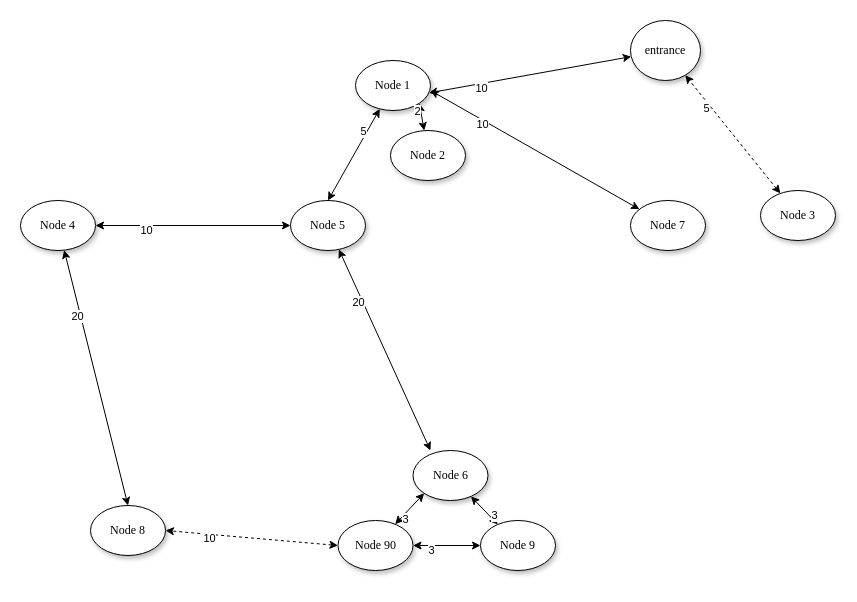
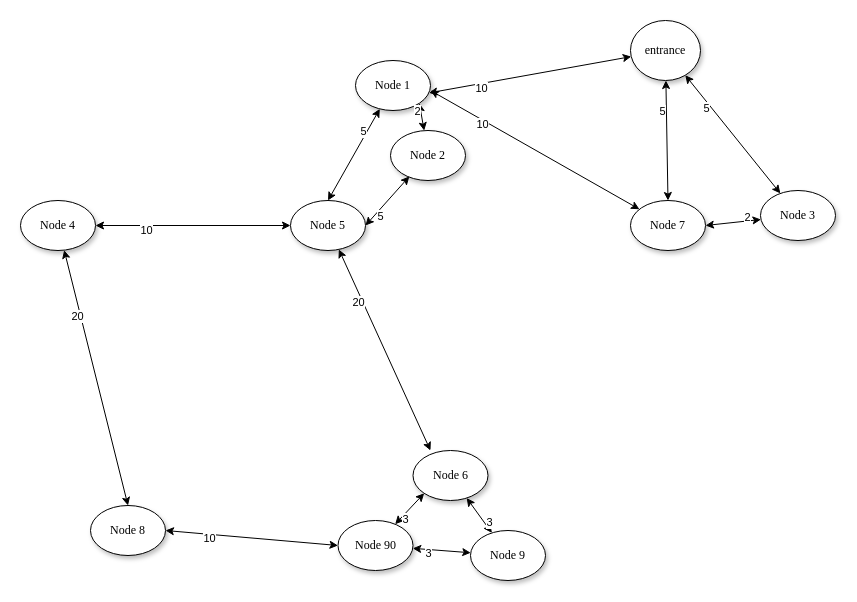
  <mxCell id="0" />
  <mxCell id="1" parent="0" />
  <mxCell id="2" value="entrance" style="ellipse;whiteSpace=wrap;html=1;rounded=0;shadow=1;comic=0;labelBackgroundColor=none;strokeWidth=1;fontFamily=Verdana;fontSize=12;align=center;" parent="1" vertex="1"><mxGeometry x="630" y="20" width="70" height="60" as="geometry" /></mxCell>
  <mxCell id="3" value="&lt;span&gt;Node 2&lt;/span&gt;" style="ellipse;whiteSpace=wrap;html=1;rounded=0;shadow=1;comic=0;labelBackgroundColor=none;strokeWidth=1;fontFamily=Verdana;fontSize=12;align=center;" parent="1" vertex="1"><mxGeometry x="390" y="130" width="75" height="50" as="geometry" /></mxCell>
  <mxCell id="4" value="&lt;span&gt;Node 3&lt;/span&gt;" style="ellipse;whiteSpace=wrap;html=1;rounded=0;shadow=1;comic=0;labelBackgroundColor=none;strokeWidth=1;fontFamily=Verdana;fontSize=12;align=center;" parent="1" vertex="1"><mxGeometry x="760" y="190" width="75" height="50" as="geometry" /></mxCell>
  <mxCell id="5" value="&lt;span&gt;Node 7&lt;/span&gt;" style="ellipse;whiteSpace=wrap;html=1;rounded=0;shadow=1;comic=0;labelBackgroundColor=none;strokeWidth=1;fontFamily=Verdana;fontSize=12;align=center;" parent="1" vertex="1"><mxGeometry x="630" y="200" width="75" height="50" as="geometry" /></mxCell>
- <mxCell id="6" value="&lt;span&gt;Node 9&lt;/span&gt;" style="ellipse;whiteSpace=wrap;html=1;rounded=0;shadow=1;comic=0;labelBackgroundColor=none;strokeWidth=1;fontFamily=Verdana;fontSize=12;align=center;" parent="1" vertex="1"><mxGeometry x="480" y="520" width="75" height="50" as="geometry" /></mxCell>
+ <mxCell id="6" value="&lt;span&gt;Node 9&lt;/span&gt;" style="ellipse;whiteSpace=wrap;html=1;rounded=0;shadow=1;comic=0;labelBackgroundColor=none;strokeWidth=1;fontFamily=Verdana;fontSize=12;align=center;" parent="1" vertex="1"><mxGeometry x="470" y="530" width="75" height="50" as="geometry" /></mxCell>
  <mxCell id="7" value="&lt;span&gt;Node 6&lt;/span&gt;" style="ellipse;whiteSpace=wrap;html=1;rounded=0;shadow=1;comic=0;labelBackgroundColor=none;strokeWidth=1;fontFamily=Verdana;fontSize=12;align=center;" parent="1" vertex="1"><mxGeometry x="412.5" y="450" width="75" height="50" as="geometry" /></mxCell>
  <mxCell id="8" value="&lt;span&gt;Node 5&lt;/span&gt;" style="ellipse;whiteSpace=wrap;html=1;rounded=0;shadow=1;comic=0;labelBackgroundColor=none;strokeWidth=1;fontFamily=Verdana;fontSize=12;align=center;" parent="1" vertex="1"><mxGeometry x="290" y="200" width="75" height="50" as="geometry" /></mxCell>
  <mxCell id="9" value="Node 90" style="ellipse;whiteSpace=wrap;html=1;rounded=0;shadow=1;comic=0;labelBackgroundColor=none;strokeWidth=1;fontFamily=Verdana;fontSize=12;align=center;" parent="1" vertex="1"><mxGeometry x="337.5" y="520" width="75" height="50" as="geometry" /></mxCell>
  <mxCell id="10" value="Node 1" style="ellipse;whiteSpace=wrap;html=1;rounded=0;shadow=1;comic=0;labelBackgroundColor=none;strokeWidth=1;fontFamily=Verdana;fontSize=12;align=center;" parent="1" vertex="1"><mxGeometry x="355" y="60" width="75" height="50" as="geometry" /></mxCell>
  <mxCell id="11" value="&lt;span&gt;Node 4&lt;/span&gt;" style="ellipse;whiteSpace=wrap;html=1;rounded=0;shadow=1;comic=0;labelBackgroundColor=none;strokeWidth=1;fontFamily=Verdana;fontSize=12;align=center;" parent="1" vertex="1"><mxGeometry x="20" y="200" width="75" height="50" as="geometry" /></mxCell>
  <mxCell id="12" value="&lt;span&gt;Node 8&lt;/span&gt;" style="ellipse;whiteSpace=wrap;html=1;rounded=0;shadow=1;comic=0;labelBackgroundColor=none;strokeWidth=1;fontFamily=Verdana;fontSize=12;align=center;" parent="1" vertex="1"><mxGeometry x="90" y="505" width="75" height="50" as="geometry" /></mxCell>
  <mxCell id="13" value="" style="endArrow=classic;startArrow=classic;html=1;rounded=0;exitX=0.5;exitY=0;exitDx=0;exitDy=0;" edge="1" parent="1" source="12" target="11"><mxGeometry width="50" height="50" relative="1" as="geometry"><mxPoint x="20" y="320" as="sourcePoint" /><mxPoint x="70" y="270" as="targetPoint" /></mxGeometry></mxCell>
  <mxCell id="14" value="20" style="edgeLabel;html=1;align=center;verticalAlign=middle;resizable=0;points=[];" vertex="1" connectable="0" parent="13"><mxGeometry x="0.492" y="4" relative="1" as="geometry"><mxPoint as="offset" /></mxGeometry></mxCell>
- <mxCell id="15" value="" style="endArrow=classic;startArrow=classic;html=1;rounded=0;exitX=0;exitY=0.5;exitDx=0;exitDy=0;entryX=1;entryY=0.5;entryDx=0;entryDy=0;dashed=1;" edge="1" parent="1" source="9" target="12"><mxGeometry width="50" height="50" relative="1" as="geometry"><mxPoint x="290" y="520" as="sourcePoint" /><mxPoint x="226" y="290" as="targetPoint" /></mxGeometry></mxCell>
+ <mxCell id="15" value="" style="endArrow=classic;startArrow=classic;html=1;rounded=0;exitX=0;exitY=0.5;exitDx=0;exitDy=0;entryX=1;entryY=0.5;entryDx=0;entryDy=0;" edge="1" parent="1" source="9" target="12"><mxGeometry width="50" height="50" relative="1" as="geometry"><mxPoint x="290" y="520" as="sourcePoint" /><mxPoint x="226" y="290" as="targetPoint" /></mxGeometry></mxCell>
  <mxCell id="16" value="10" style="edgeLabel;html=1;align=center;verticalAlign=middle;resizable=0;points=[];" vertex="1" connectable="0" parent="15"><mxGeometry x="0.492" y="4" relative="1" as="geometry"><mxPoint as="offset" /></mxGeometry></mxCell>
  <mxCell id="17" value="" style="endArrow=classic;startArrow=classic;html=1;rounded=0;" edge="1" parent="1" source="6" target="9"><mxGeometry width="50" height="50" relative="1" as="geometry"><mxPoint x="348" y="555" as="sourcePoint" /><mxPoint x="175" y="515" as="targetPoint" /></mxGeometry></mxCell>
  <mxCell id="18" value="3" style="edgeLabel;html=1;align=center;verticalAlign=middle;resizable=0;points=[];" vertex="1" connectable="0" parent="17"><mxGeometry x="0.492" y="4" relative="1" as="geometry"><mxPoint as="offset" /></mxGeometry></mxCell>
  <mxCell id="19" value="" style="endArrow=classic;startArrow=classic;html=1;rounded=0;exitX=0;exitY=1;exitDx=0;exitDy=0;" edge="1" parent="1" source="7" target="9"><mxGeometry width="50" height="50" relative="1" as="geometry"><mxPoint x="480" y="563" as="sourcePoint" /><mxPoint x="422" y="558" as="targetPoint" /></mxGeometry></mxCell>
  <mxCell id="20" value="3" style="edgeLabel;html=1;align=center;verticalAlign=middle;resizable=0;points=[];" vertex="1" connectable="0" parent="19"><mxGeometry x="0.492" y="4" relative="1" as="geometry"><mxPoint as="offset" /></mxGeometry></mxCell>
  <mxCell id="21" value="" style="endArrow=classic;startArrow=classic;html=1;rounded=0;" edge="1" parent="1" source="7" target="6"><mxGeometry width="50" height="50" relative="1" as="geometry"><mxPoint x="433" y="503" as="sourcePoint" /><mxPoint x="405" y="534" as="targetPoint" /></mxGeometry></mxCell>
  <mxCell id="22" value="3" style="edgeLabel;html=1;align=center;verticalAlign=middle;resizable=0;points=[];" vertex="1" connectable="0" parent="21"><mxGeometry x="0.492" y="4" relative="1" as="geometry"><mxPoint as="offset" /></mxGeometry></mxCell>
  <mxCell id="23" value="" style="endArrow=classic;startArrow=classic;html=1;rounded=0;exitX=0.233;exitY=0;exitDx=0;exitDy=0;exitPerimeter=0;" edge="1" parent="1" source="7" target="8"><mxGeometry width="50" height="50" relative="1" as="geometry"><mxPoint x="476" y="508" as="sourcePoint" /><mxPoint x="501" y="542" as="targetPoint" /></mxGeometry></mxCell>
  <mxCell id="24" value="20" style="edgeLabel;html=1;align=center;verticalAlign=middle;resizable=0;points=[];" vertex="1" connectable="0" parent="23"><mxGeometry x="0.492" y="4" relative="1" as="geometry"><mxPoint as="offset" /></mxGeometry></mxCell>
  <mxCell id="25" value="" style="endArrow=classic;startArrow=classic;html=1;rounded=0;exitX=0.5;exitY=0;exitDx=0;exitDy=0;" edge="1" parent="1" source="8" target="10"><mxGeometry width="50" height="50" relative="1" as="geometry"><mxPoint x="440" y="460" as="sourcePoint" /><mxPoint x="348" y="259" as="targetPoint" /></mxGeometry></mxCell>
  <mxCell id="26" value="5" style="edgeLabel;html=1;align=center;verticalAlign=middle;resizable=0;points=[];" vertex="1" connectable="0" parent="25"><mxGeometry x="0.492" y="4" relative="1" as="geometry"><mxPoint as="offset" /></mxGeometry></mxCell>
  <mxCell id="27" value="" style="endArrow=classic;startArrow=classic;html=1;rounded=0;entryX=1;entryY=1;entryDx=0;entryDy=0;" edge="1" parent="1" source="3" target="10"><mxGeometry width="50" height="50" relative="1" as="geometry"><mxPoint x="338" y="210" as="sourcePoint" /><mxPoint x="389" y="118" as="targetPoint" /></mxGeometry></mxCell>
  <mxCell id="28" value="2" style="edgeLabel;html=1;align=center;verticalAlign=middle;resizable=0;points=[];" vertex="1" connectable="0" parent="27"><mxGeometry x="0.492" y="4" relative="1" as="geometry"><mxPoint as="offset" /></mxGeometry></mxCell>
  <mxCell id="29" value="" style="endArrow=classic;startArrow=classic;html=1;rounded=0;entryX=0.98;entryY=0.648;entryDx=0;entryDy=0;entryPerimeter=0;" edge="1" parent="1" source="2" target="10"><mxGeometry width="50" height="50" relative="1" as="geometry"><mxPoint x="434" y="140" as="sourcePoint" /><mxPoint x="429" y="113" as="targetPoint" /></mxGeometry></mxCell>
  <mxCell id="30" value="10" style="edgeLabel;html=1;align=center;verticalAlign=middle;resizable=0;points=[];" vertex="1" connectable="0" parent="29"><mxGeometry x="0.492" y="4" relative="1" as="geometry"><mxPoint as="offset" /></mxGeometry></mxCell>
  <mxCell id="31" value="" style="endArrow=classic;startArrow=classic;html=1;rounded=0;" edge="1" parent="1" source="5"><mxGeometry width="50" height="50" relative="1" as="geometry"><mxPoint x="641" y="67" as="sourcePoint" /><mxPoint x="430" y="90" as="targetPoint" /></mxGeometry></mxCell>
  <mxCell id="32" value="10" style="edgeLabel;html=1;align=center;verticalAlign=middle;resizable=0;points=[];" vertex="1" connectable="0" parent="31"><mxGeometry x="0.492" y="4" relative="1" as="geometry"><mxPoint as="offset" /></mxGeometry></mxCell>
- <mxCell id="35" value="" style="endArrow=classic;startArrow=classic;html=1;rounded=0;dashed=1;" edge="1" parent="1" source="4" target="2"><mxGeometry width="50" height="50" relative="1" as="geometry"><mxPoint x="678" y="210" as="sourcePoint" /><mxPoint x="684" y="90" as="targetPoint" /></mxGeometry></mxCell>
+ <mxCell id="33" value="" style="endArrow=classic;startArrow=classic;html=1;rounded=0;exitX=0.5;exitY=0;exitDx=0;exitDy=0;" edge="1" parent="1" source="5" target="2"><mxGeometry width="50" height="50" relative="1" as="geometry"><mxPoint x="649" y="219" as="sourcePoint" /><mxPoint x="440" y="100" as="targetPoint" /></mxGeometry></mxCell>
+ <mxCell id="34" value="5" style="edgeLabel;html=1;align=center;verticalAlign=middle;resizable=0;points=[];" vertex="1" connectable="0" parent="33"><mxGeometry x="0.492" y="4" relative="1" as="geometry"><mxPoint as="offset" /></mxGeometry></mxCell>
+ <mxCell id="35" value="" style="endArrow=classic;startArrow=classic;html=1;rounded=0;" edge="1" parent="1" source="4" target="2"><mxGeometry width="50" height="50" relative="1" as="geometry"><mxPoint x="678" y="210" as="sourcePoint" /><mxPoint x="684" y="90" as="targetPoint" /></mxGeometry></mxCell>
  <mxCell id="36" value="5" style="edgeLabel;html=1;align=center;verticalAlign=middle;resizable=0;points=[];" vertex="1" connectable="0" parent="35"><mxGeometry x="0.492" y="4" relative="1" as="geometry"><mxPoint as="offset" /></mxGeometry></mxCell>
+ <mxCell id="37" value="" style="endArrow=classic;startArrow=classic;html=1;rounded=0;exitX=1;exitY=0.5;exitDx=0;exitDy=0;" edge="1" parent="1" source="5" target="4"><mxGeometry width="50" height="50" relative="1" as="geometry"><mxPoint x="791" y="203" as="sourcePoint" /><mxPoint x="705" y="87" as="targetPoint" /></mxGeometry></mxCell>
+ <mxCell id="38" value="2" style="edgeLabel;html=1;align=center;verticalAlign=middle;resizable=0;points=[];" vertex="1" connectable="0" parent="37"><mxGeometry x="0.492" y="4" relative="1" as="geometry"><mxPoint as="offset" /></mxGeometry></mxCell>
+ <mxCell id="39" value="" style="endArrow=classic;startArrow=classic;html=1;rounded=0;exitX=0.251;exitY=0.919;exitDx=0;exitDy=0;exitPerimeter=0;entryX=1;entryY=0.5;entryDx=0;entryDy=0;" edge="1" parent="1" source="3" target="8"><mxGeometry width="50" height="50" relative="1" as="geometry"><mxPoint x="715" y="235" as="sourcePoint" /><mxPoint x="770" y="229" as="targetPoint" /></mxGeometry></mxCell>
+ <mxCell id="40" value="5" style="edgeLabel;html=1;align=center;verticalAlign=middle;resizable=0;points=[];" vertex="1" connectable="0" parent="39"><mxGeometry x="0.492" y="4" relative="1" as="geometry"><mxPoint as="offset" /></mxGeometry></mxCell>
  <mxCell id="41" value="" style="endArrow=classic;startArrow=classic;html=1;rounded=0;" edge="1" parent="1" source="8" target="11"><mxGeometry width="50" height="50" relative="1" as="geometry"><mxPoint x="419" y="186" as="sourcePoint" /><mxPoint x="375" y="235" as="targetPoint" /></mxGeometry></mxCell>
  <mxCell id="42" value="10" style="edgeLabel;html=1;align=center;verticalAlign=middle;resizable=0;points=[];" vertex="1" connectable="0" parent="41"><mxGeometry x="0.492" y="4" relative="1" as="geometry"><mxPoint as="offset" /></mxGeometry></mxCell>
